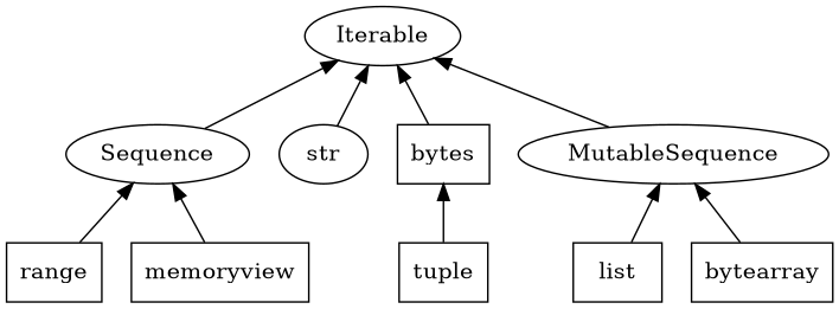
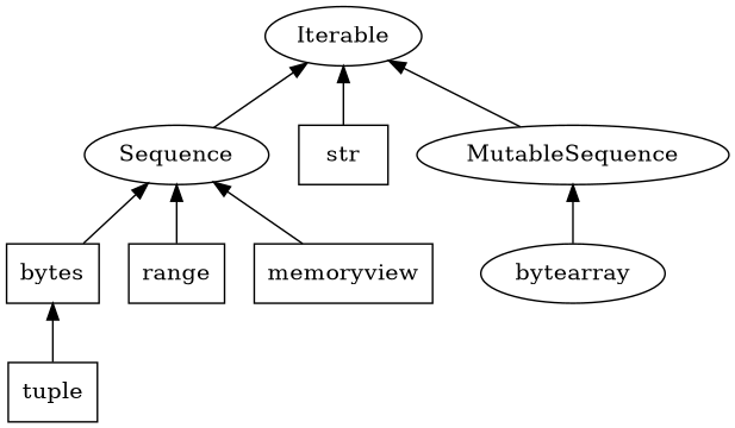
  digraph {
    rankdir=BT
    node [shape=box]
    MutableSequence [shape=""]
    Sequence [shape=""]
    Iterable [shape=""]
    tuple
-   str [shape=ellipse]
+   str
    bytes
    range
-   list
-   bytearray
+   bytearray [shape=ellipse]
    memoryview
    subgraph sub_1 {
      MutableSequence
      Sequence
      Iterable
    }
    subgraph sub_2 {
      tuple
      str
      bytes
      range
-     list
      bytearray
      memoryview
    }
    MutableSequence -> Iterable
    Sequence -> Iterable
    tuple -> bytes
    str -> Iterable
-   bytes -> Iterable
+   bytes -> Sequence
    range -> Sequence
-   list -> MutableSequence
    bytearray -> MutableSequence
    memoryview -> Sequence
  }
